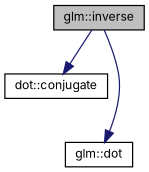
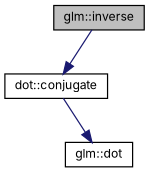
  digraph {
    fontname=Inter
    rankdir=TB
    node [color=black fillcolor=white fontname=Inter fontsize=10 shape=record style=filled]
    edge [color=midnightblue fontname=Inter fontsize=10 labelfontname=Helvetica labelfontsize=10 style=solid]
    n1 [fillcolor=grey75 fontcolor=black height=0.2 label="glm::inverse" width=0.4]
    n2 [height=0.2 label="dot::conjugate" width=0.4]
    n3 [height=0.2 label="glm::dot" width=0.4]
    n1 -> n2
-   n1 -> n3
+   n2 -> n3
  }
